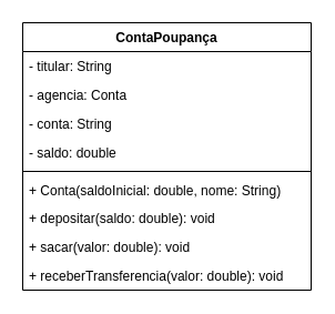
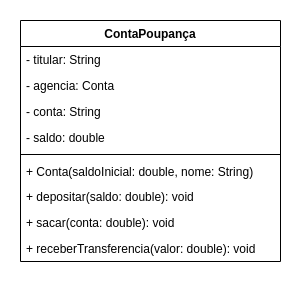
  <mxCell id="0" />
  <mxCell id="1" parent="0" />
  <mxCell id="2" value="ContaPoupança" style="swimlane;fontStyle=1;align=center;verticalAlign=top;childLayout=stackLayout;horizontal=1;startSize=26;horizontalStack=0;resizeParent=1;resizeParentMax=0;resizeLast=0;collapsible=1;marginBottom=0;" vertex="1" parent="1"><mxGeometry x="20" y="20" width="260" height="241" as="geometry" /></mxCell>
  <mxCell id="3" value="- titular: String" style="text;strokeColor=none;fillColor=none;align=left;verticalAlign=top;spacingLeft=4;spacingRight=4;overflow=hidden;rotatable=0;points=[[0,0.5],[1,0.5]];portConstraint=eastwest;" vertex="1" parent="2"><mxGeometry y="26" width="260" height="26" as="geometry" /></mxCell>
  <mxCell id="4" value="- agencia: Conta" style="text;strokeColor=none;fillColor=none;align=left;verticalAlign=top;spacingLeft=4;spacingRight=4;overflow=hidden;rotatable=0;points=[[0,0.5],[1,0.5]];portConstraint=eastwest;" vertex="1" parent="2"><mxGeometry y="52" width="260" height="26" as="geometry" /></mxCell>
  <mxCell id="5" value="- conta: String" style="text;strokeColor=none;fillColor=none;align=left;verticalAlign=top;spacingLeft=4;spacingRight=4;overflow=hidden;rotatable=0;points=[[0,0.5],[1,0.5]];portConstraint=eastwest;" vertex="1" parent="2"><mxGeometry y="78" width="260" height="26" as="geometry" /></mxCell>
  <mxCell id="6" value="- saldo: double" style="text;strokeColor=none;fillColor=none;align=left;verticalAlign=top;spacingLeft=4;spacingRight=4;overflow=hidden;rotatable=0;points=[[0,0.5],[1,0.5]];portConstraint=eastwest;" vertex="1" parent="2"><mxGeometry y="104" width="260" height="26" as="geometry" /></mxCell>
  <mxCell id="7" value="" style="line;strokeWidth=1;fillColor=none;align=left;verticalAlign=middle;spacingTop=-1;spacingLeft=3;spacingRight=3;rotatable=0;labelPosition=right;points=[];portConstraint=eastwest;" vertex="1" parent="2"><mxGeometry y="130" width="260" height="8" as="geometry" /></mxCell>
  <mxCell id="8" value="+ Conta(saldoInicial: double, nome: String)" style="text;strokeColor=none;fillColor=none;align=left;verticalAlign=top;spacingLeft=4;spacingRight=4;overflow=hidden;rotatable=0;points=[[0,0.5],[1,0.5]];portConstraint=eastwest;" vertex="1" parent="2"><mxGeometry y="138" width="260" height="25" as="geometry" /></mxCell>
  <mxCell id="9" value="+ depositar(saldo: double): void" style="text;strokeColor=none;fillColor=none;align=left;verticalAlign=top;spacingLeft=4;spacingRight=4;overflow=hidden;rotatable=0;points=[[0,0.5],[1,0.5]];portConstraint=eastwest;" vertex="1" parent="2"><mxGeometry y="163" width="260" height="26" as="geometry" /></mxCell>
- <mxCell id="10" value="+ sacar(valor: double): void" style="text;strokeColor=none;fillColor=none;align=left;verticalAlign=top;spacingLeft=4;spacingRight=4;overflow=hidden;rotatable=0;points=[[0,0.5],[1,0.5]];portConstraint=eastwest;" vertex="1" parent="2"><mxGeometry y="189" width="260" height="26" as="geometry" /></mxCell>
+ <mxCell id="10" value="+ sacar(conta: double): void" style="text;strokeColor=none;fillColor=none;align=left;verticalAlign=top;spacingLeft=4;spacingRight=4;overflow=hidden;rotatable=0;points=[[0,0.5],[1,0.5]];portConstraint=eastwest;" vertex="1" parent="2"><mxGeometry y="189" width="260" height="26" as="geometry" /></mxCell>
  <mxCell id="11" value="+ receberTransferencia(valor: double): void" style="text;strokeColor=none;fillColor=none;align=left;verticalAlign=top;spacingLeft=4;spacingRight=4;overflow=hidden;rotatable=0;points=[[0,0.5],[1,0.5]];portConstraint=eastwest;" vertex="1" parent="2"><mxGeometry y="215" width="260" height="26" as="geometry" /></mxCell>
